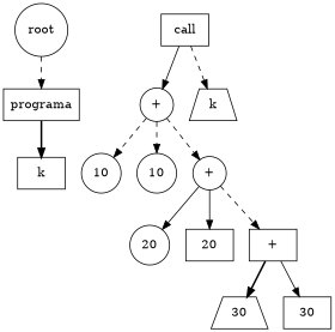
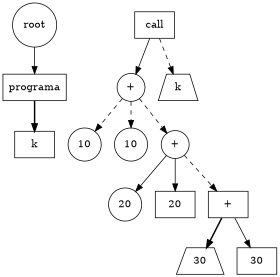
  digraph {
    node [shape=box]
    edge [style=dashed]
    n1 [label=k]
    n2 [label=10 shape=circle]
    n3 [label=10 shape=circle]
    n4 [label="+" shape=circle]
    n5 [label="+" shape=circle]
    n6 [label=20 shape=circle]
    n7 [label=20]
    n8 [label="+"]
    n9 [label=30 shape=trapezium]
    n10 [label=30]
    n11 [label=k shape=trapezium]
    n12 [label=call]
    n13 [label=programa]
    n14 [label=root shape=circle]
    n4 -> n2
    n4 -> n3
    n4 -> n5
    n5 -> n6 [style=solid]
    n5 -> n7 [style=solid]
    n5 -> n8
    n8 -> n9 [style=bold]
    n8 -> n10 [style=solid]
    n12 -> n4 [style=solid]
    n12 -> n11
    n13 -> n1 [style=bold]
-   n14 -> n13
+   n14 -> n13 [style=solid]
  }
